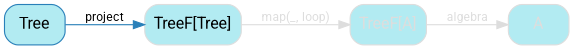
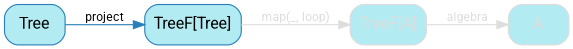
  digraph {
    rankdir=LR
    splines=false
    node [color="#2980B9" fillcolor="#b2ebf2" fontcolor="#000000" fontname="Segoe UI,Roboto,Helvetica,Arial,sans-serif" shape=rectangle style="rounded,filled"]
    edge [color="#dddddd" fontcolor="#dddddd" fontname="Segoe UI,Roboto,Helvetica,Arial,sans-serif" fontsize=11]
-   n1 [color="#dddddd" label="TreeF[Tree]"]
+   n1 [label="TreeF[Tree]"]
    n2 [color="#dddddd" fontcolor="#dddddd" label="TreeF[A]"]
    A [color="#dddddd" fontcolor="#dddddd"]
    n4 [label=Tree]
    n1 -> n2 [label="map(_, loop)"]
    n2 -> A [label=algebra]
    n4 -> n1 [color="#2980B9" fontcolor="#000000" label=project]
  }
